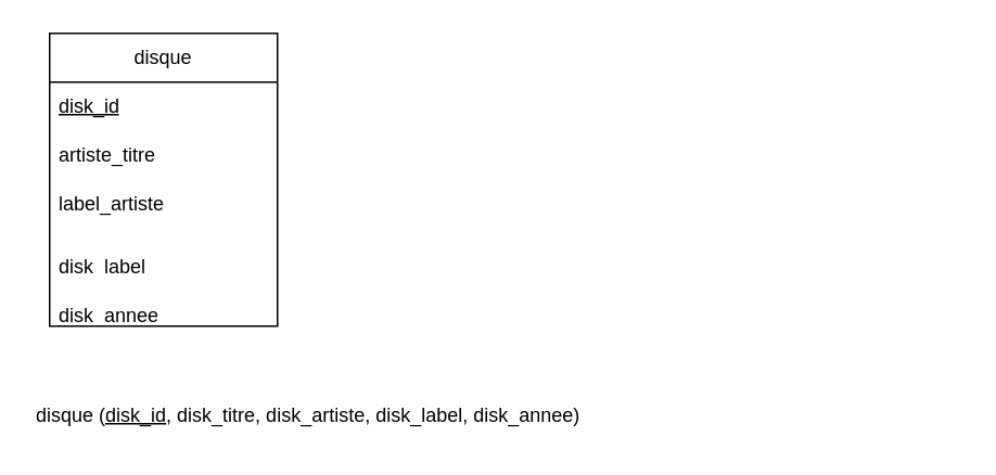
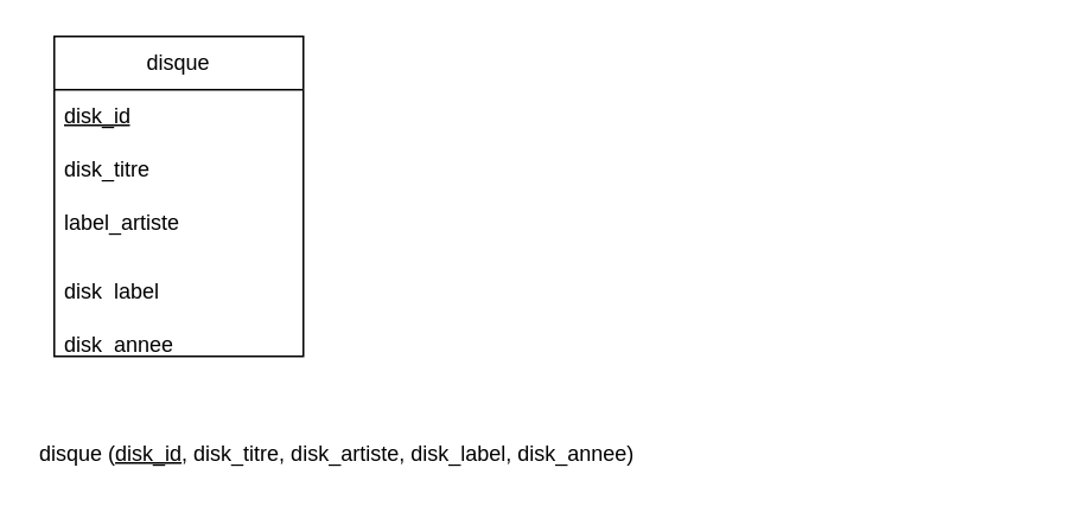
  <mxCell id="0" />
  <mxCell id="1" parent="0" />
  <mxCell id="2" value="disque" style="swimlane;fontStyle=0;childLayout=stackLayout;horizontal=1;startSize=30;horizontalStack=0;resizeParent=1;resizeParentMax=0;resizeLast=0;collapsible=1;marginBottom=0;whiteSpace=wrap;html=1;" vertex="1" parent="1"><mxGeometry x="30" y="20" width="140" height="180" as="geometry" /></mxCell>
  <mxCell id="3" value="&lt;u&gt;disk_id&lt;/u&gt;" style="text;strokeColor=none;fillColor=none;align=left;verticalAlign=middle;spacingLeft=4;spacingRight=4;overflow=hidden;points=[[0,0.5],[1,0.5]];portConstraint=eastwest;rotatable=0;whiteSpace=wrap;html=1;" vertex="1" parent="2"><mxGeometry y="30" width="140" height="30" as="geometry" /></mxCell>
- <mxCell id="4" value="artiste_titre" style="text;strokeColor=none;fillColor=none;align=left;verticalAlign=middle;spacingLeft=4;spacingRight=4;overflow=hidden;points=[[0,0.5],[1,0.5]];portConstraint=eastwest;rotatable=0;whiteSpace=wrap;html=1;" vertex="1" parent="2"><mxGeometry y="60" width="140" height="30" as="geometry" /></mxCell>
+ <mxCell id="4" value="disk_titre" style="text;strokeColor=none;fillColor=none;align=left;verticalAlign=middle;spacingLeft=4;spacingRight=4;overflow=hidden;points=[[0,0.5],[1,0.5]];portConstraint=eastwest;rotatable=0;whiteSpace=wrap;html=1;" vertex="1" parent="2"><mxGeometry y="60" width="140" height="30" as="geometry" /></mxCell>
  <mxCell id="5" value="label_artiste" style="text;strokeColor=none;fillColor=none;align=left;verticalAlign=middle;spacingLeft=4;spacingRight=4;overflow=hidden;points=[[0,0.5],[1,0.5]];portConstraint=eastwest;rotatable=0;whiteSpace=wrap;html=1;" vertex="1" parent="2"><mxGeometry y="90" width="140" height="30" as="geometry" /></mxCell>
  <mxCell id="6" value="&#10;disk_label&#10;&#10;" style="text;strokeColor=none;fillColor=none;align=left;verticalAlign=middle;spacingLeft=4;spacingRight=4;overflow=hidden;points=[[0,0.5],[1,0.5]];portConstraint=eastwest;rotatable=0;whiteSpace=wrap;html=1;" vertex="1" parent="2"><mxGeometry y="120" width="140" height="30" as="geometry" /></mxCell>
  <mxCell id="7" value="&#10;disk_annee&#10;&#10;" style="text;strokeColor=none;fillColor=none;align=left;verticalAlign=middle;spacingLeft=4;spacingRight=4;overflow=hidden;points=[[0,0.5],[1,0.5]];portConstraint=eastwest;rotatable=0;whiteSpace=wrap;html=1;" vertex="1" parent="2"><mxGeometry y="150" width="140" height="30" as="geometry" /></mxCell>
  <mxCell id="8" value="&lt;div&gt;disque (&lt;u&gt;disk_id&lt;/u&gt;, disk_titre, disk_artiste, disk_label, disk_annee)&lt;/div&gt;" style="text;strokeColor=none;align=left;fillColor=none;html=1;verticalAlign=middle;whiteSpace=wrap;rounded=0;" vertex="1" parent="1"><mxGeometry x="20" y="240" width="570" height="30" as="geometry" /></mxCell>
